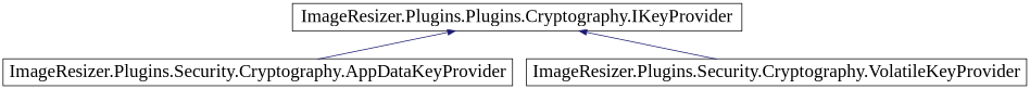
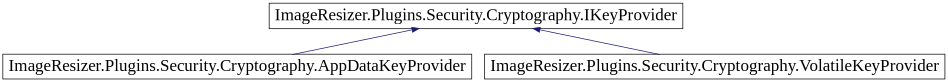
  digraph {
    rankdir=TB
    fontname="Liberation Serif"
    node [color=black fillcolor=white fontname="Liberation Serif" fontsize=24 shape=record style=filled]
    edge [color=midnightblue dir=back fontname="Liberation Serif" fontsize=24 labelfontname=Helvetica labelfontsize=24 style=solid]
-   n1 [height=0.2 label="ImageResizer.Plugins.Plugins.Cryptography.IKeyProvider" width=0.4]
+   n1 [height=0.2 label="ImageResizer.Plugins.Security.Cryptography.IKeyProvider" width=0.4]
    n2 [height=0.2 label="ImageResizer.Plugins.Security.Cryptography.AppDataKeyProvider" width=0.4]
    n3 [height=0.2 label="ImageResizer.Plugins.Security.Cryptography.VolatileKeyProvider" width=0.4]
    n1 -> n2
    n1 -> n3
  }
